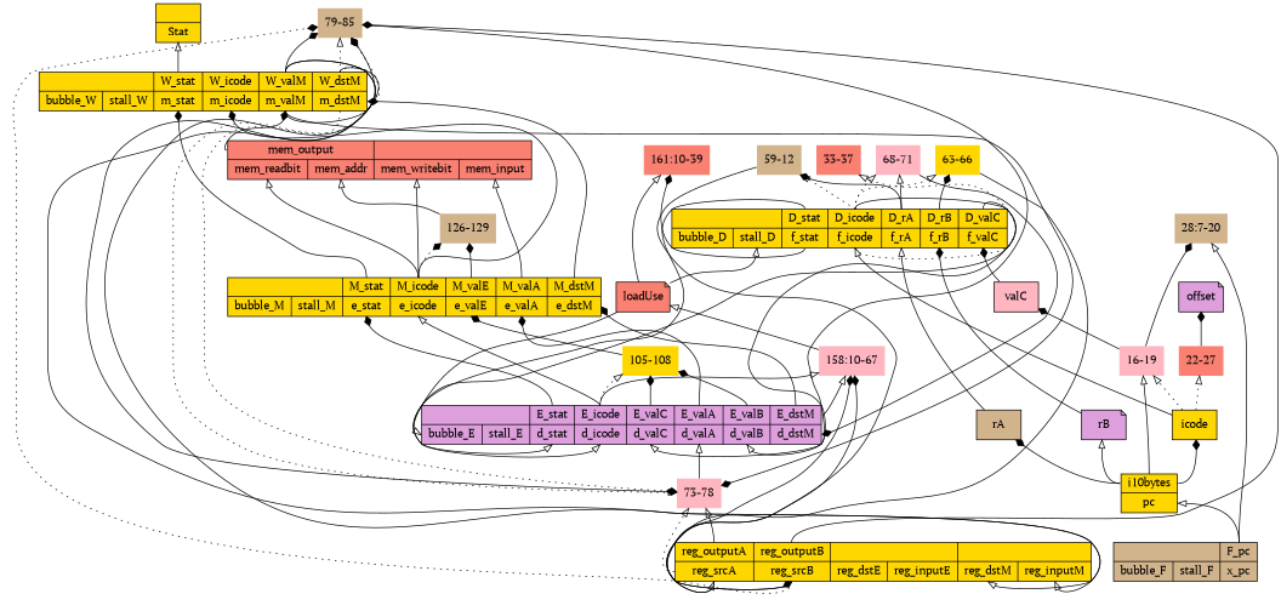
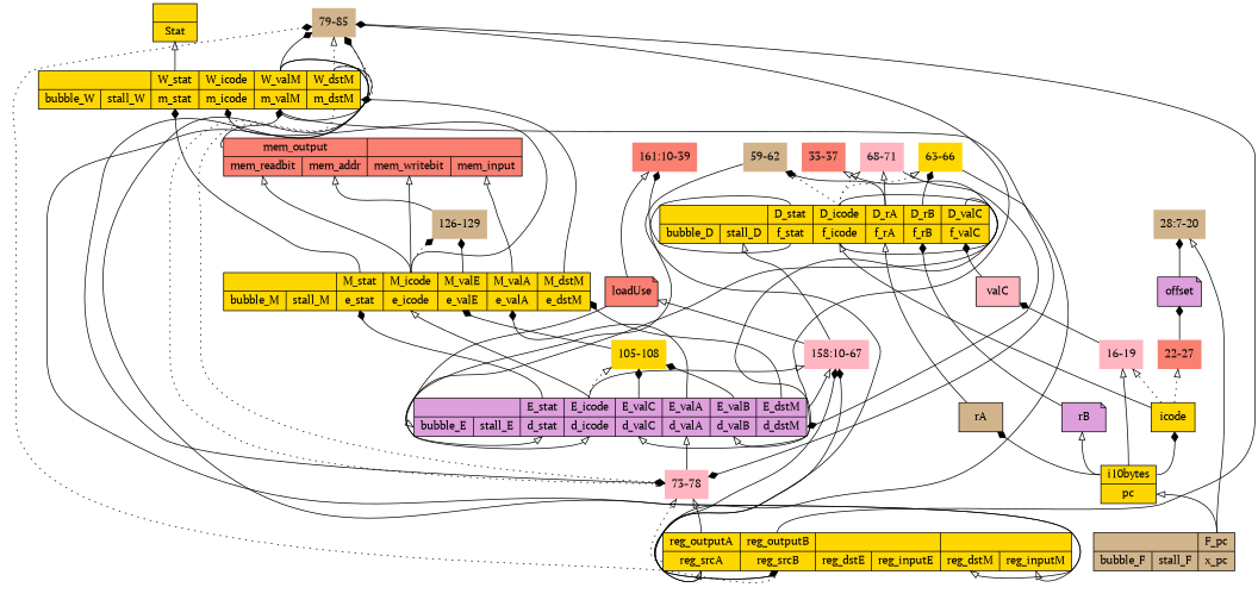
  digraph {
    fontname="PT Serif"
    rankdir=BT
    node [fillcolor=gold fontname="PT Serif" shape=none style=filled]
    edge [arrowhead=onormal fontname="PT Serif"]
    n1 [label="{<reg_outputA>reg_outputA|<reg_srcA>reg_srcA}|{<reg_outputB>reg_outputB|<reg_srcB>reg_srcB}|{|{<reg_dstE>reg_dstE|<reg_inputE>reg_inputE}}|{|{<reg_dstM>reg_dstM|<reg_inputM>reg_inputM}}" shape=record]
    n2 [fillcolor=lightpink label="73-78"]
    n3 [fillcolor=tan label="79-85"]
    n4 [fillcolor=lightpink label="158:10-67"]
    n5 [fillcolor=plum label="{|{<bubble_E>bubble_E|<stall_E>stall_E}}|{<E_stat>E_stat|<d_stat>d_stat}|{<E_icode>E_icode|<d_icode>d_icode}|{<E_valC>E_valC|<d_valC>d_valC}|{<E_valA>E_valA|<d_valA>d_valA}|{<E_valB>E_valB|<d_valB>d_valB}|{<E_dstM>E_dstM|<d_dstM>d_dstM}" shape=record]
    loadUse [fillcolor=salmon shape=note]
    n7 [fillcolor=salmon label="{<mem_output>mem_output|{<mem_readbit>mem_readbit|<mem_addr>mem_addr}}|{|{<mem_writebit>mem_writebit|<mem_input>mem_input}}" shape=record]
    n8 [label="{|{<bubble_W>bubble_W|<stall_W>stall_W}}|{<W_stat>W_stat|<m_stat>m_stat}|{<W_icode>W_icode|<m_icode>m_icode}|{<W_valM>W_valM|<m_valM>m_valM}|{<W_dstM>W_dstM|<m_dstM>m_dstM}" shape=record]
    n9 [label="{|<Stat>Stat}" shape=record]
    n10 [label="{<i10bytes>i10bytes|<pc>pc}" shape=record]
    icode [shape=box]
    rA [fillcolor=tan shape=box]
    rB [fillcolor=plum shape=note]
    n14 [fillcolor=lightpink label="16-19"]
    n15 [fillcolor=salmon label="22-27"]
    n16 [label="{|{<bubble_D>bubble_D|<stall_D>stall_D}}|{<D_stat>D_stat|<f_stat>f_stat}|{<D_icode>D_icode|<f_icode>f_icode}|{<D_rA>D_rA|<f_rA>f_rA}|{<D_rB>D_rB|<f_rB>f_rB}|{<D_valC>D_valC|<f_valC>f_valC}" shape=record]
    valC [fillcolor=lightpink shape=box]
    n18 [fillcolor=tan label="{|{<bubble_F>bubble_F|<stall_F>stall_F}}|{<F_pc>F_pc|<x_pc>x_pc}" shape=record]
    n19 [fillcolor=tan label="28:7-20"]
    offset [fillcolor=plum shape=note]
    n21 [fillcolor=salmon label="33-37"]
-   n22 [fillcolor=tan label="59-12"]
+   n22 [fillcolor=tan label="59-62"]
    n23 [label="63-66"]
    n24 [fillcolor=lightpink label="68-71"]
    n25 [fillcolor=salmon label="161:10-39"]
    n26 [label="105-108"]
    n27 [label="{|{<bubble_M>bubble_M|<stall_M>stall_M}}|{<M_stat>M_stat|<e_stat>e_stat}|{<M_icode>M_icode|<e_icode>e_icode}|{<M_valE>M_valE|<e_valE>e_valE}|{<M_valA>M_valA|<e_valA>e_valA}|{<M_dstM>M_dstM|<e_dstM>e_dstM}" shape=record]
    n28 [fillcolor=tan label="126-129"]
    n1 -> n2 [tailport=reg_outputA]
    n1 -> n2 [style=dotted tailport=reg_srcA]
    n1 -> n3 [arrowhead=diamond tailport=reg_outputB]
    n1 -> n3 [arrowhead=diamond style=dotted tailport=reg_srcB]
    n1 -> n4 [arrowhead=diamond tailport=reg_srcA]
    n1 -> n4 [arrowhead=diamond tailport=reg_srcB]
    n2 -> n5 [headport=d_valA]
    n3 -> n5 [headport=d_valB]
    n4 -> loadUse
    n5 -> n4 [tailport=E_icode]
    n5 -> n4 [tailport=E_dstM]
    n5 -> n26 [arrowhead=diamond tailport=E_valC]
    n5 -> n26 [arrowhead=diamond tailport=E_valB]
    n5 -> n26 [style=dotted tailport=E_icode]
    n5 -> n27 [arrowhead=diamond headport=e_stat tailport=E_stat]
    n5 -> n27 [headport=e_icode tailport=E_icode]
    n5 -> n27 [arrowhead=diamond headport=e_valA tailport=E_valA]
    n5 -> n27 [arrowhead=diamond headport=e_dstM tailport=E_dstM]
    loadUse -> n5 [headport=bubble_E]
-   loadUse -> n16 [headport=stall_D]
+   n4 -> n16 [headport=stall_D]
    loadUse -> n25
    n7 -> n8 [arrowhead=diamond headport=m_valM tailport=mem_output]
    n8 -> n1 [headport=reg_inputM tailport=W_valM]
    n8 -> n1 [headport=reg_dstM tailport=W_dstM]
    n8 -> n2 [arrowhead=diamond tailport=m_valM]
    n8 -> n2 [arrowhead=diamond tailport=W_valM]
    n8 -> n2 [arrowhead=diamond style=dotted tailport=m_dstM]
    n8 -> n2 [style=dotted tailport=W_dstM]
    n8 -> n3 [arrowhead=diamond tailport=m_valM]
    n8 -> n3 [arrowhead=diamond tailport=W_valM]
    n8 -> n3 [arrowhead=diamond style=dotted tailport=m_dstM]
    n8 -> n3 [style=dotted tailport=W_dstM]
    n8 -> n9 [headport=Stat tailport=W_stat]
    n10 -> icode [arrowhead=diamond tailport=i10bytes]
    n10 -> rA [arrowhead=diamond tailport=i10bytes]
    n10 -> rB [tailport=i10bytes]
    n10 -> n14 [tailport=i10bytes]
    icode -> n14 [style=dotted]
    icode -> n15 [style=dotted]
    icode -> n16 [headport=f_icode]
    rA -> n16 [headport=f_rA]
    rB -> n16 [arrowhead=diamond headport=f_rB]
    n14 -> valC [arrowhead=diamond]
    n15 -> offset [arrowhead=diamond]
    n16 -> n5 [headport=d_stat tailport=D_stat]
    n16 -> n5 [headport=d_icode tailport=D_icode]
    n16 -> n5 [headport=d_valC tailport=D_valC]
-   n16 -> n21 [style=dotted tailport=f_icode]
+   n16 -> n21 [style=solid tailport=f_icode]
    n16 -> n22 [arrowhead=diamond tailport=D_rA]
    n16 -> n22 [style=dotted tailport=D_icode]
    n16 -> n23 [arrowhead=diamond tailport=D_rB]
    n16 -> n23 [style=dotted tailport=D_icode]
    n16 -> n24 [tailport=D_rA]
    n16 -> n24 [style=dotted tailport=D_icode]
    n16 -> n25 [arrowhead=diamond tailport=f_stat]
    valC -> n16 [arrowhead=diamond headport=f_valC]
    n18 -> n10 [headport=pc tailport=F_pc]
    n18 -> n19 [tailport=F_pc]
-   n14 -> n19 [arrowhead=diamond]
+   offset -> n19 [arrowhead=diamond]
    n22 -> n1 [headport=reg_srcA]
    n23 -> n1 [arrowhead=diamond headport=reg_srcB]
    n24 -> n5 [arrowhead=diamond headport=d_dstM]
    n26 -> n27 [arrowhead=diamond headport=e_valE]
    n27 -> n7 [headport=mem_readbit tailport=M_icode]
    n27 -> n7 [headport=mem_writebit tailport=M_icode]
    n27 -> n7 [headport=mem_input tailport=M_valA]
    n27 -> n8 [arrowhead=diamond headport=m_stat tailport=M_stat]
    n27 -> n8 [arrowhead=diamond headport=m_dstM tailport=M_dstM]
    n27 -> n8 [arrowhead=diamond headport=m_icode tailport=M_icode]
    n27 -> n28 [arrowhead=diamond tailport=M_valE]
    n27 -> n28 [arrowhead=diamond style=dotted tailport=M_icode]
    n28 -> n7 [headport=mem_addr]
  }
